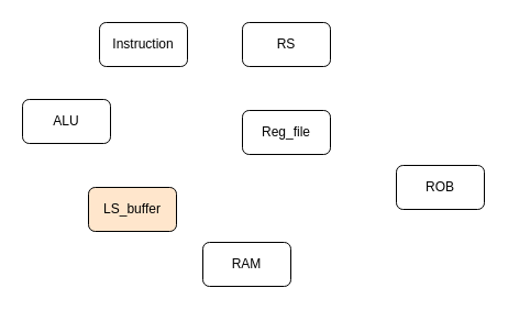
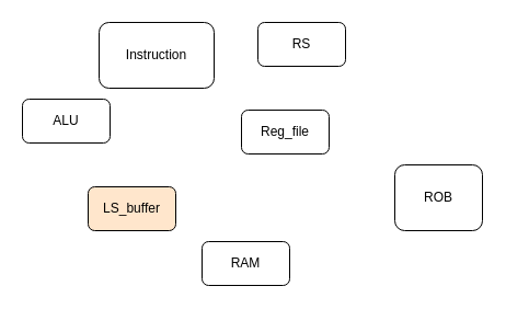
  <mxCell id="0" />
  <mxCell id="1" parent="0" />
  <mxCell id="2" value="ALU" style="rounded=1;whiteSpace=wrap;html=1;fillColor=#FFFFFF;fontColor=#000000;" vertex="1" parent="1"><mxGeometry x="20" y="90" width="80" height="40" as="geometry" /></mxCell>
- <mxCell id="3" value="Instruction" style="rounded=1;whiteSpace=wrap;html=1;fillColor=#FFFFFF;fontColor=#000000;" vertex="1" parent="1"><mxGeometry x="90" y="20" width="80" height="40" as="geometry" /></mxCell>
+ <mxCell id="3" value="Instruction" style="rounded=1;whiteSpace=wrap;html=1;fillColor=#FFFFFF;fontColor=#000000;" vertex="1" parent="1"><mxGeometry x="90" y="20" width="105" height="60" as="geometry" /></mxCell>
  <mxCell id="4" value="Reg_file" style="rounded=1;whiteSpace=wrap;html=1;fillColor=#FFFFFF;fontColor=#000000;" vertex="1" parent="1"><mxGeometry x="220" y="100" width="80" height="40" as="geometry" /></mxCell>
- <mxCell id="5" value="ROB" style="rounded=1;whiteSpace=wrap;html=1;fillColor=#FFFFFF;fontColor=#000000;" vertex="1" parent="1"><mxGeometry x="360" y="150" width="80" height="40" as="geometry" /></mxCell>
- <mxCell id="6" value="RS" style="rounded=1;whiteSpace=wrap;html=1;fillColor=#FFFFFF;fontColor=#000000;" vertex="1" parent="1"><mxGeometry x="220" y="20" width="80" height="40" as="geometry" /></mxCell>
+ <mxCell id="5" value="ROB" style="rounded=1;whiteSpace=wrap;html=1;fillColor=#FFFFFF;fontColor=#000000;" vertex="1" parent="1"><mxGeometry x="360" y="150" width="80" height="60" as="geometry" /></mxCell>
+ <mxCell id="6" value="RS" style="rounded=1;whiteSpace=wrap;html=1;fillColor=#FFFFFF;fontColor=#000000;" vertex="1" parent="1"><mxGeometry x="235" y="20" width="80" height="40" as="geometry" /></mxCell>
  <mxCell id="7" value="LS_buffer" style="rounded=1;whiteSpace=wrap;html=1;fillColor=#ffe6cc;fontColor=#000000;" vertex="1" parent="1"><mxGeometry x="80" y="170" width="80" height="40" as="geometry" /></mxCell>
  <mxCell id="8" value="RAM" style="rounded=1;whiteSpace=wrap;html=1;fillColor=#FFFFFF;fontColor=#000000;" vertex="1" parent="1"><mxGeometry x="184" y="220" width="80" height="40" as="geometry" /></mxCell>
